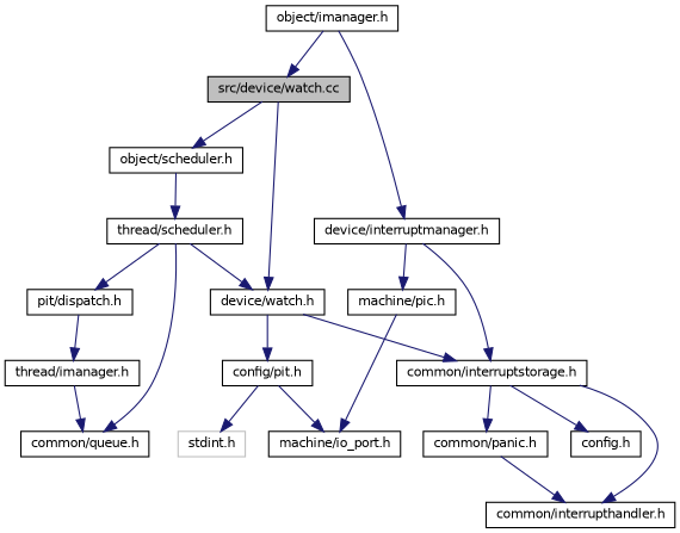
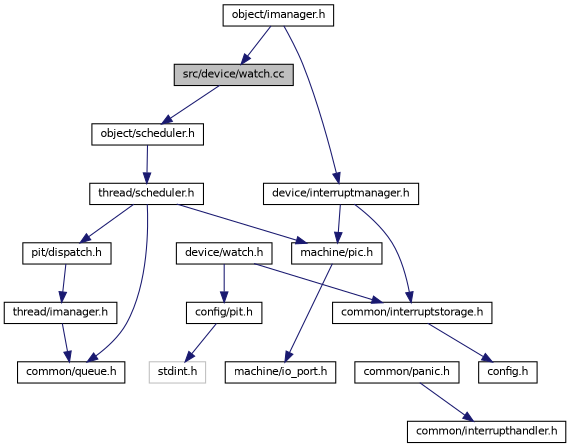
  digraph {
    node [color=black fontname=Helvetica fontsize=10 shape=record]
    edge [color=midnightblue fontname=Helvetica fontsize=10 labelfontname=Helvetica labelfontsize=10 style=solid]
    n1 [fillcolor=grey75 fontcolor=black height=0.2 label="src/device/watch.cc" style=filled width=0.4]
    n2 [height=0.2 label="device/watch.h" width=0.4]
    n3 [height=0.2 label="object/scheduler.h" width=0.4]
    n4 [height=0.2 label="config/pit.h" width=0.4]
    n5 [height=0.2 label="common/interruptstorage.h" width=0.4]
    n6 [height=0.2 label="object/imanager.h" width=0.4]
    n7 [height=0.2 label="device/interruptmanager.h" width=0.4]
    n8 [height=0.2 label="thread/scheduler.h" width=0.4]
    n9 [height=0.2 label="common/interrupthandler.h" width=0.4]
    n10 [color=grey75 height=0.2 label="stdint.h" width=0.4]
    n11 [height=0.2 label="machine/io_port.h" width=0.4]
    n12 [height=0.2 label="machine/pic.h" width=0.4]
    n13 [height=0.2 label="common/panic.h" width=0.4]
    n14 [height=0.2 label="config.h" width=0.4]
    n15 [height=0.2 label="pit/dispatch.h" width=0.4]
    n16 [height=0.2 label="common/queue.h" width=0.4]
    n17 [height=0.2 label="thread/imanager.h" width=0.4]
-   n1 -> n2
    n1 -> n3
    n2 -> n4
    n2 -> n5
    n3 -> n8
    n4 -> n10
-   n4 -> n11
-   n5 -> n9
-   n5 -> n13
    n5 -> n14
    n6 -> n1
    n6 -> n7
    n7 -> n5
    n7 -> n12
-   n8 -> n2
+   n8 -> n12
    n8 -> n15
    n8 -> n16
    n12 -> n11
    n13 -> n9
    n15 -> n17
    n17 -> n16
  }
